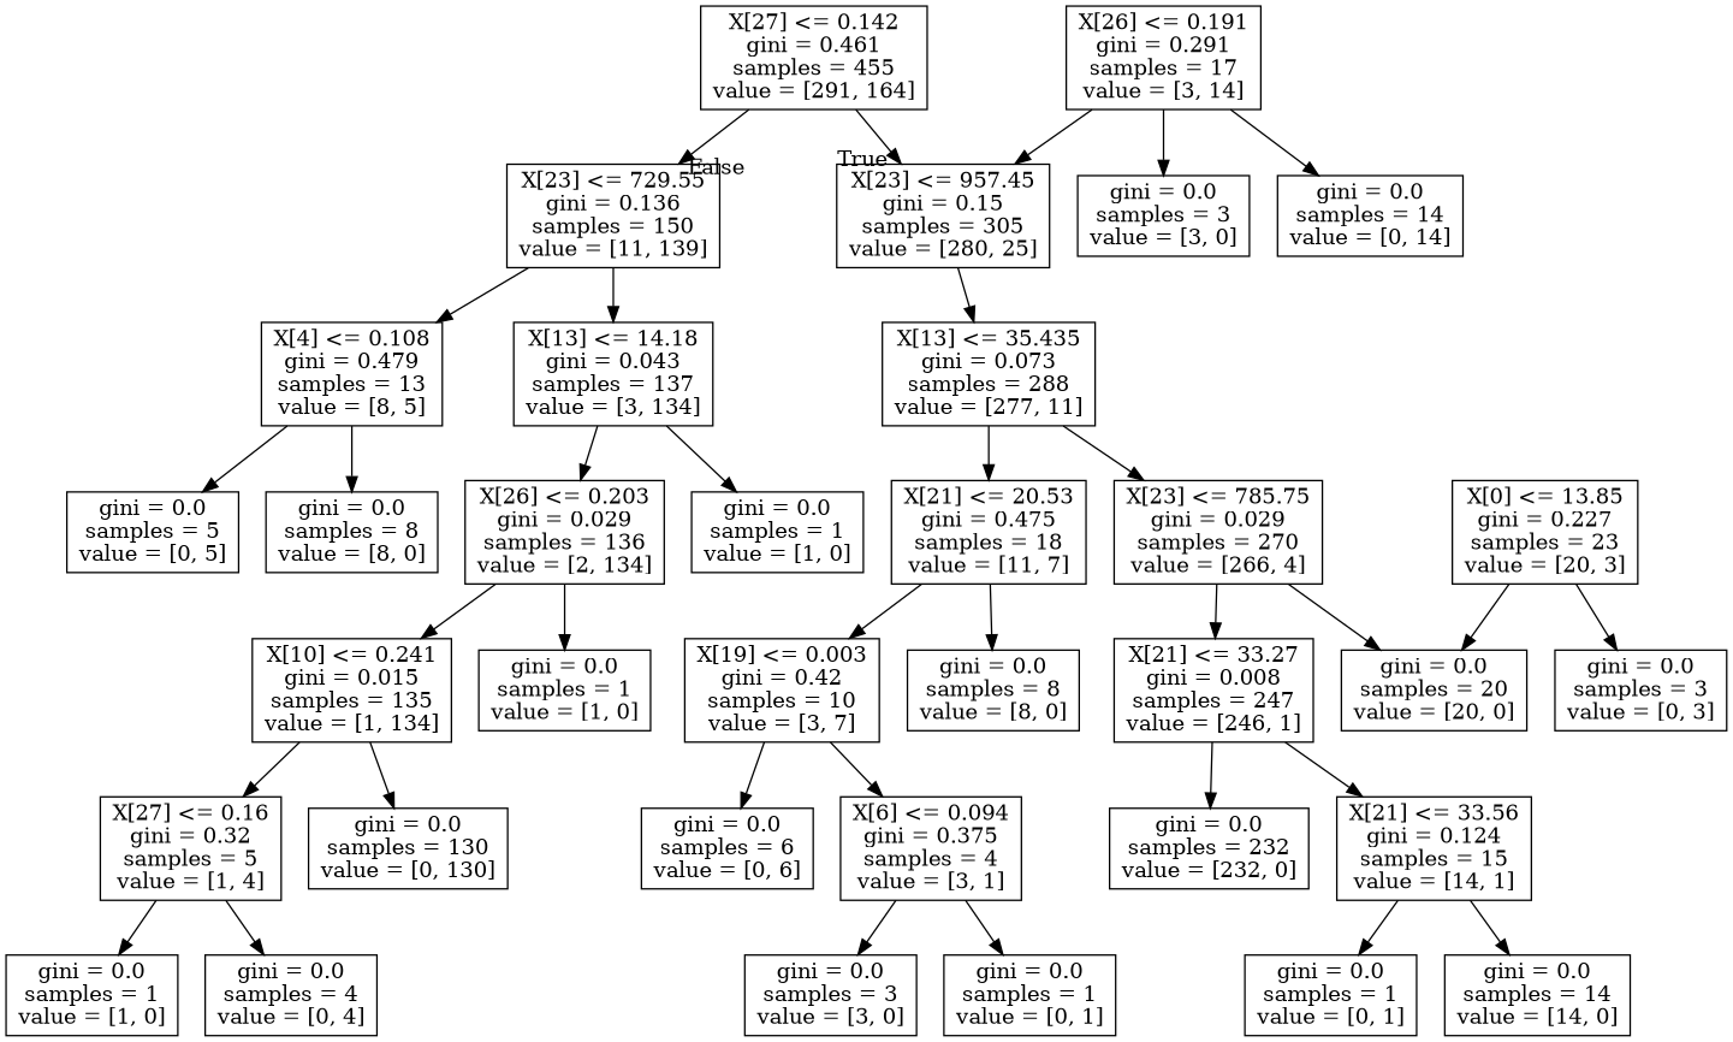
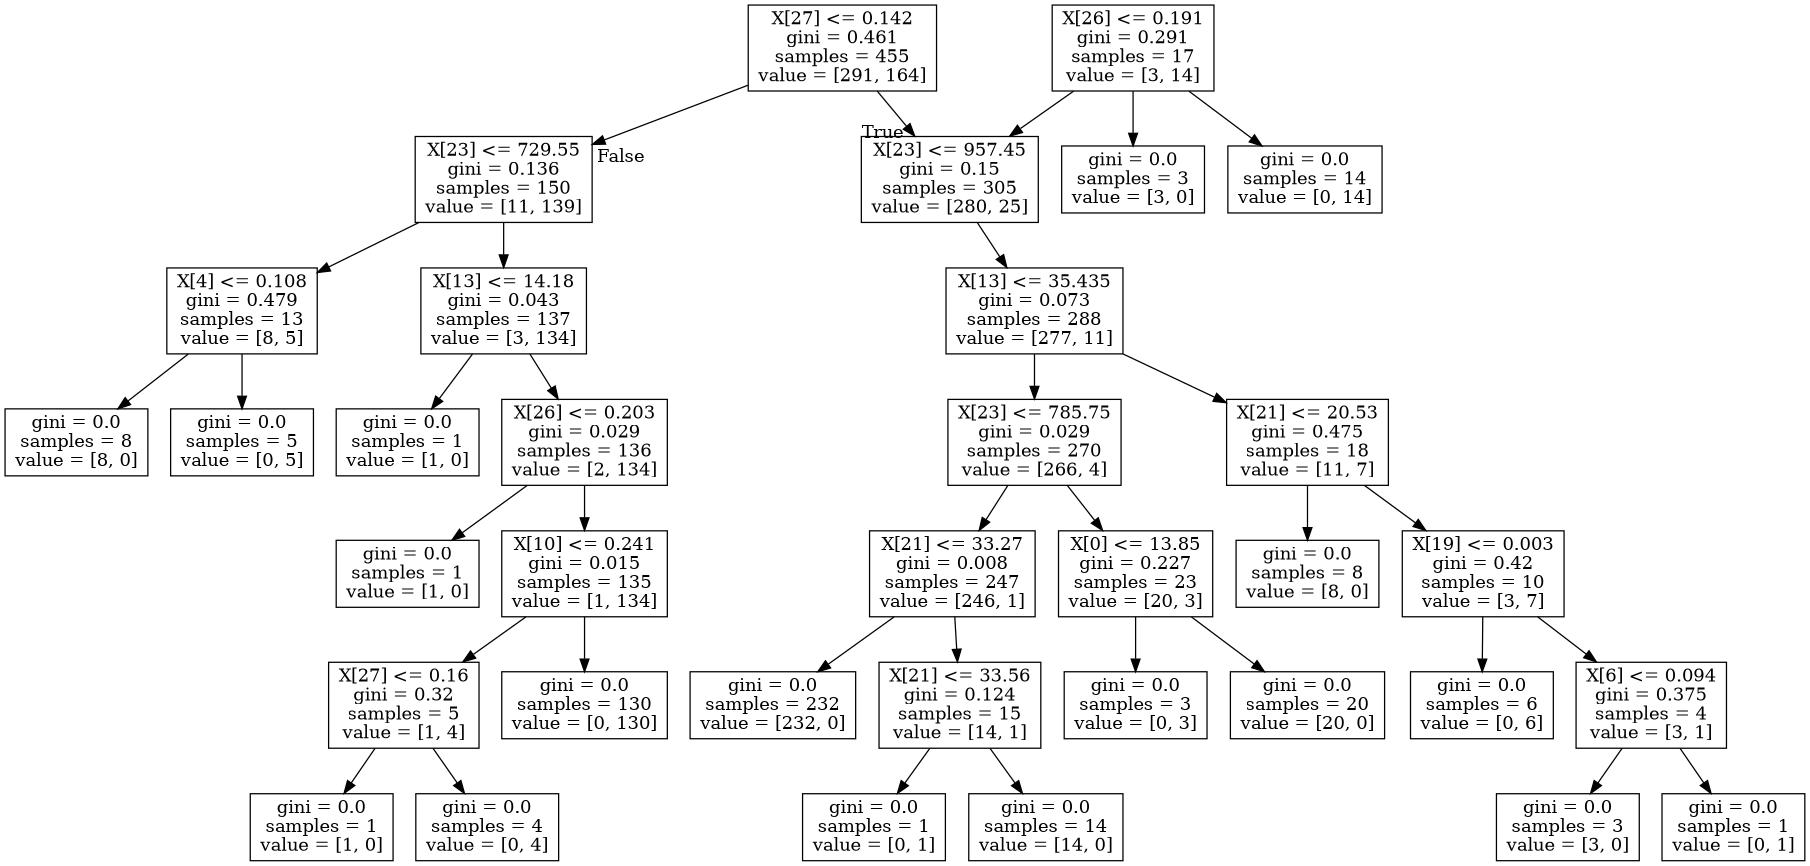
  digraph {
    node [shape=box]
    n1 [label="X[27] <= 0.142\ngini = 0.461\nsamples = 455\nvalue = [291, 164]"]
    n2 [label="X[23] <= 957.45\ngini = 0.15\nsamples = 305\nvalue = [280, 25]"]
    n3 [label="X[23] <= 729.55\ngini = 0.136\nsamples = 150\nvalue = [11, 139]"]
    n4 [label="X[13] <= 35.435\ngini = 0.073\nsamples = 288\nvalue = [277, 11]"]
    n5 [label="X[4] <= 0.108\ngini = 0.479\nsamples = 13\nvalue = [8, 5]"]
    n6 [label="X[13] <= 14.18\ngini = 0.043\nsamples = 137\nvalue = [3, 134]"]
    n7 [label="X[23] <= 785.75\ngini = 0.029\nsamples = 270\nvalue = [266, 4]"]
    n8 [label="X[21] <= 20.53\ngini = 0.475\nsamples = 18\nvalue = [11, 7]"]
    n9 [label="X[26] <= 0.191\ngini = 0.291\nsamples = 17\nvalue = [3, 14]"]
    n10 [label="gini = 0.0\nsamples = 3\nvalue = [3, 0]"]
    n11 [label="gini = 0.0\nsamples = 14\nvalue = [0, 14]"]
    n12 [label="X[21] <= 33.27\ngini = 0.008\nsamples = 247\nvalue = [246, 1]"]
    n13 [label="X[0] <= 13.85\ngini = 0.227\nsamples = 23\nvalue = [20, 3]"]
    n14 [label="gini = 0.0\nsamples = 8\nvalue = [8, 0]"]
    n15 [label="X[19] <= 0.003\ngini = 0.42\nsamples = 10\nvalue = [3, 7]"]
    n16 [label="gini = 0.0\nsamples = 232\nvalue = [232, 0]"]
    n17 [label="X[21] <= 33.56\ngini = 0.124\nsamples = 15\nvalue = [14, 1]"]
    n18 [label="gini = 0.0\nsamples = 3\nvalue = [0, 3]"]
    n19 [label="gini = 0.0\nsamples = 20\nvalue = [20, 0]"]
    n20 [label="gini = 0.0\nsamples = 1\nvalue = [0, 1]"]
    n21 [label="gini = 0.0\nsamples = 14\nvalue = [14, 0]"]
    n22 [label="gini = 0.0\nsamples = 6\nvalue = [0, 6]"]
    n23 [label="X[6] <= 0.094\ngini = 0.375\nsamples = 4\nvalue = [3, 1]"]
    n24 [label="gini = 0.0\nsamples = 3\nvalue = [3, 0]"]
    n25 [label="gini = 0.0\nsamples = 1\nvalue = [0, 1]"]
    n26 [label="gini = 0.0\nsamples = 8\nvalue = [8, 0]"]
    n27 [label="gini = 0.0\nsamples = 5\nvalue = [0, 5]"]
    n28 [label="gini = 0.0\nsamples = 1\nvalue = [1, 0]"]
    n29 [label="X[26] <= 0.203\ngini = 0.029\nsamples = 136\nvalue = [2, 134]"]
    n30 [label="gini = 0.0\nsamples = 1\nvalue = [1, 0]"]
    n31 [label="X[10] <= 0.241\ngini = 0.015\nsamples = 135\nvalue = [1, 134]"]
    n32 [label="X[27] <= 0.16\ngini = 0.32\nsamples = 5\nvalue = [1, 4]"]
    n33 [label="gini = 0.0\nsamples = 130\nvalue = [0, 130]"]
    n34 [label="gini = 0.0\nsamples = 1\nvalue = [1, 0]"]
    n35 [label="gini = 0.0\nsamples = 4\nvalue = [0, 4]"]
    n1 -> n2 [headlabel=True labelangle=45 labeldistance=2.5]
    n1 -> n3 [headlabel=False labelangle=-45 labeldistance=2.5]
    n2 -> n4
    n3 -> n5
    n3 -> n6
    n4 -> n7
    n4 -> n8
    n5 -> n26
    n5 -> n27
    n6 -> n28
    n6 -> n29
    n7 -> n12
-   n7 -> n19
+   n7 -> n13
    n8 -> n14
    n8 -> n15
    n9 -> n2
    n9 -> n10
    n9 -> n11
    n12 -> n16
    n12 -> n17
    n13 -> n18
    n13 -> n19
    n15 -> n22
    n15 -> n23
    n17 -> n20
    n17 -> n21
    n23 -> n24
    n23 -> n25
    n29 -> n30
    n29 -> n31
    n31 -> n32
    n31 -> n33
    n32 -> n34
    n32 -> n35
  }
